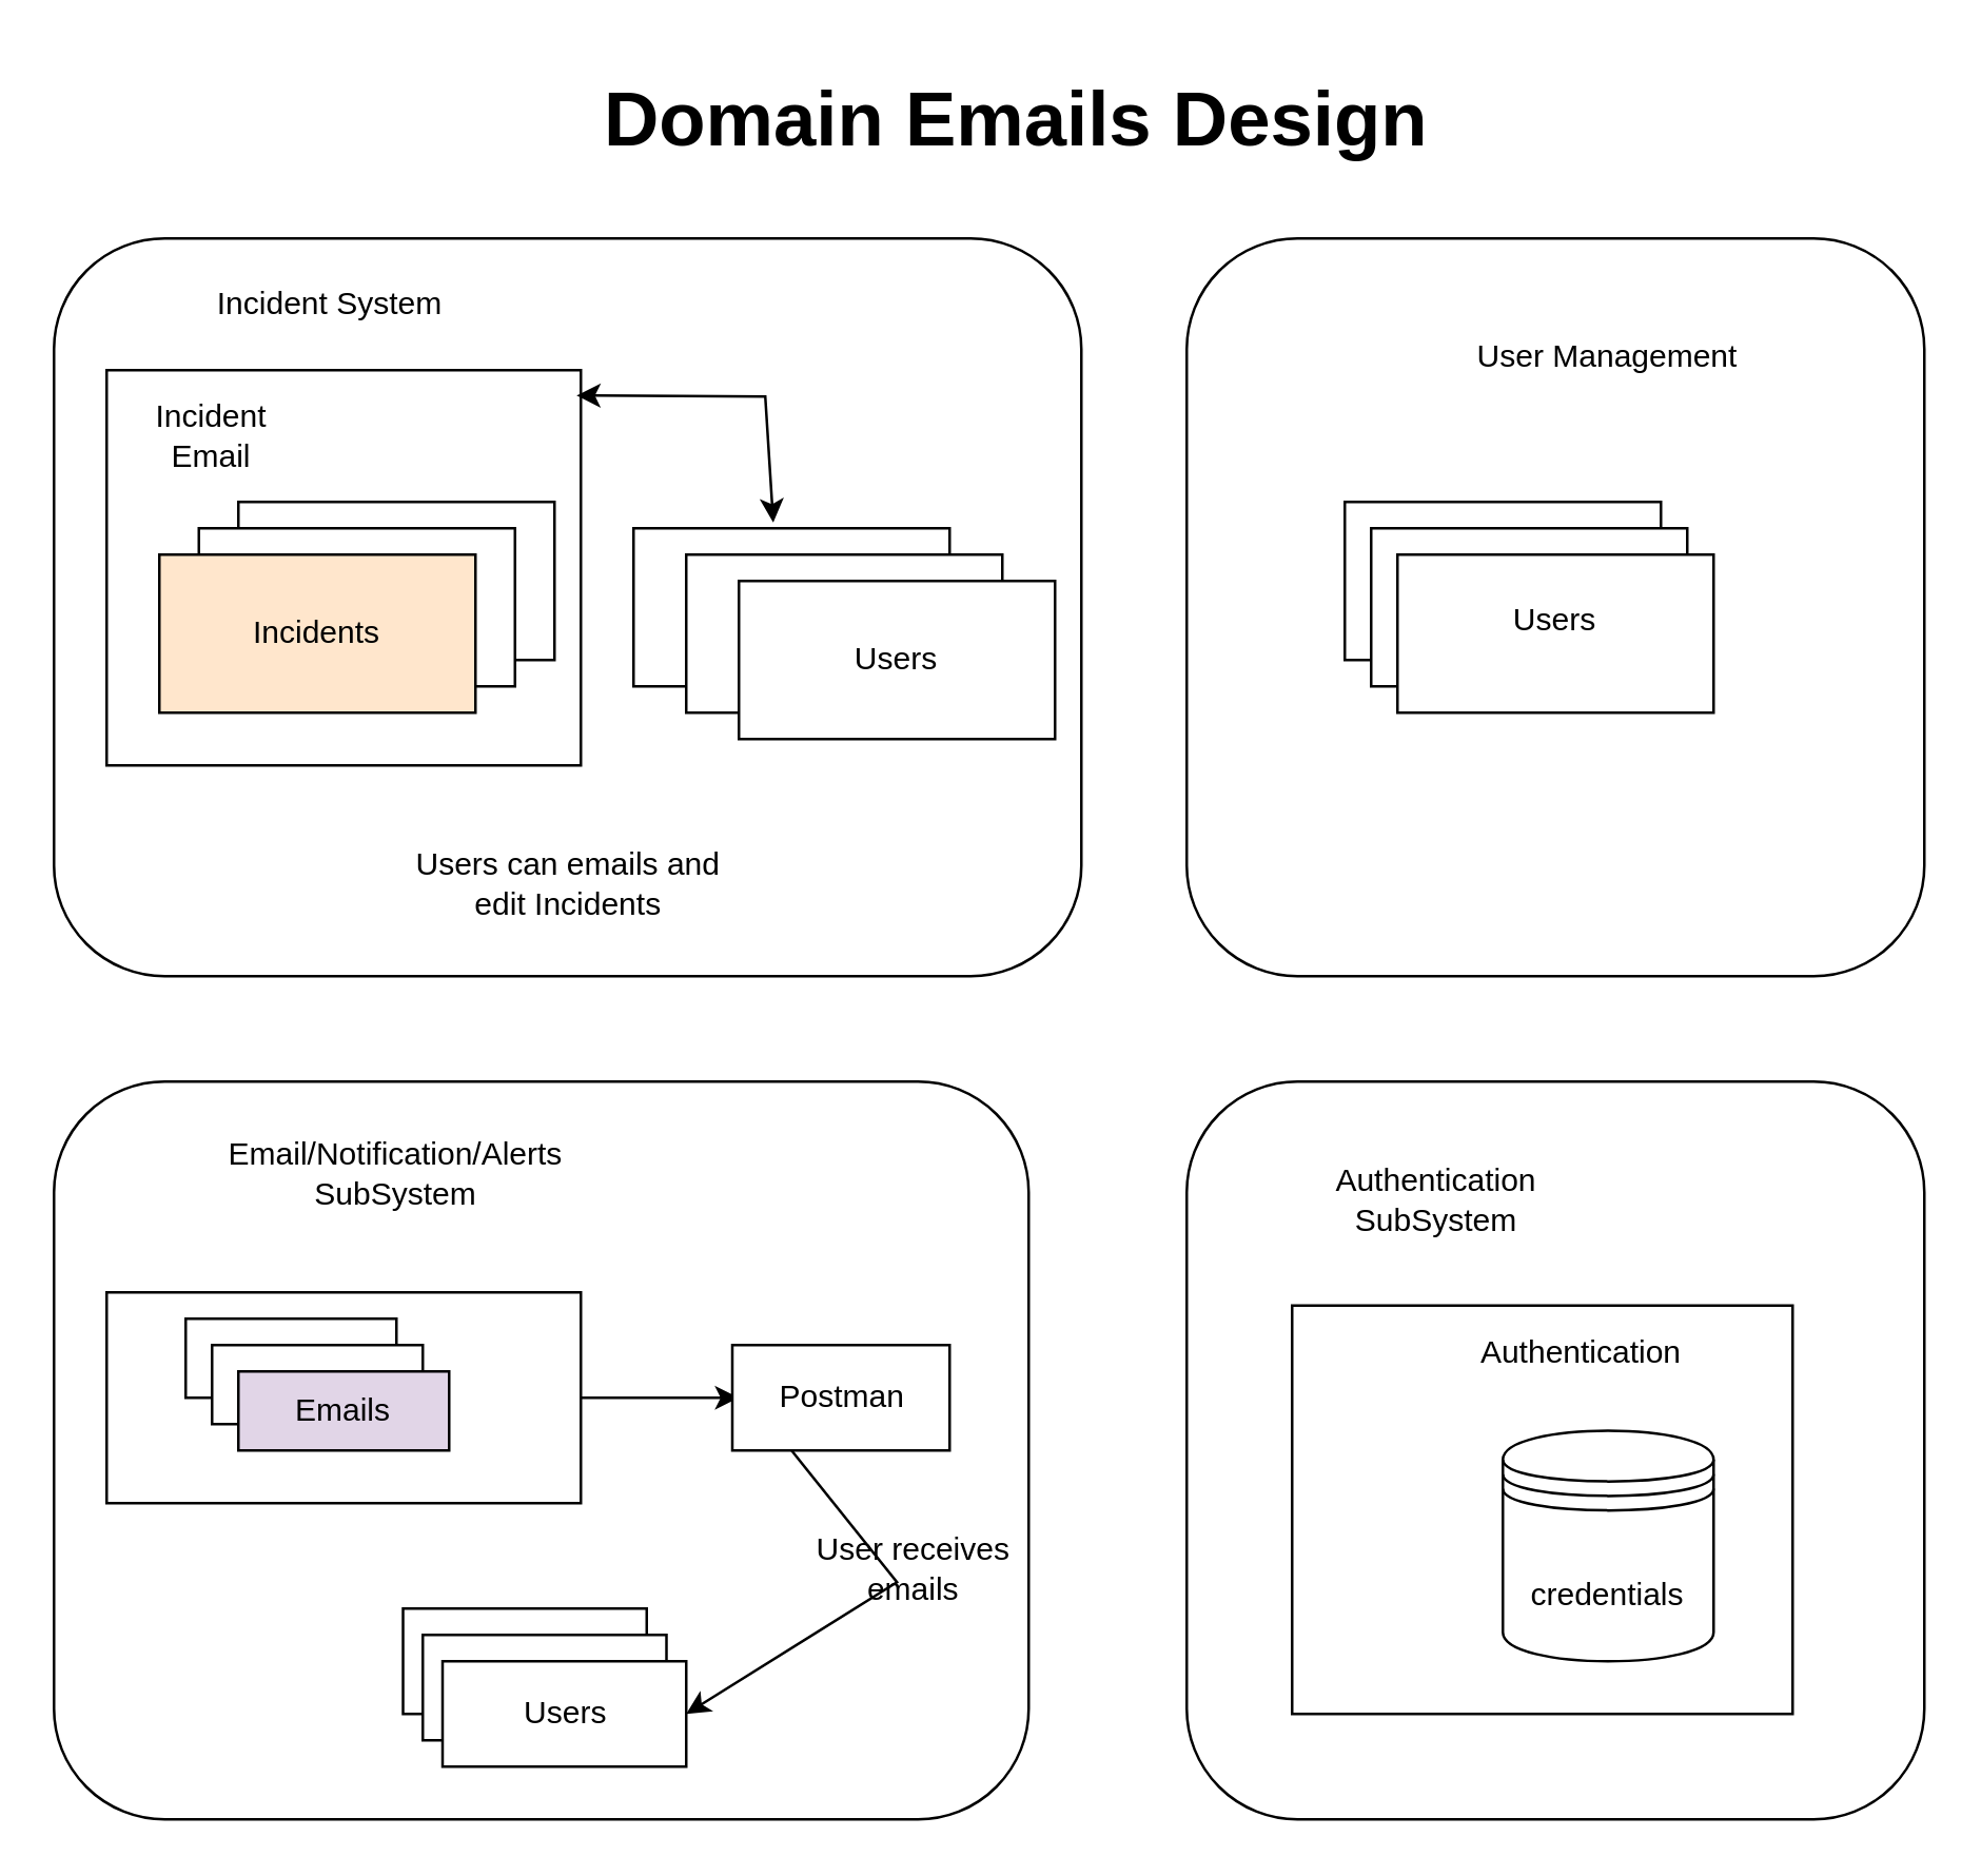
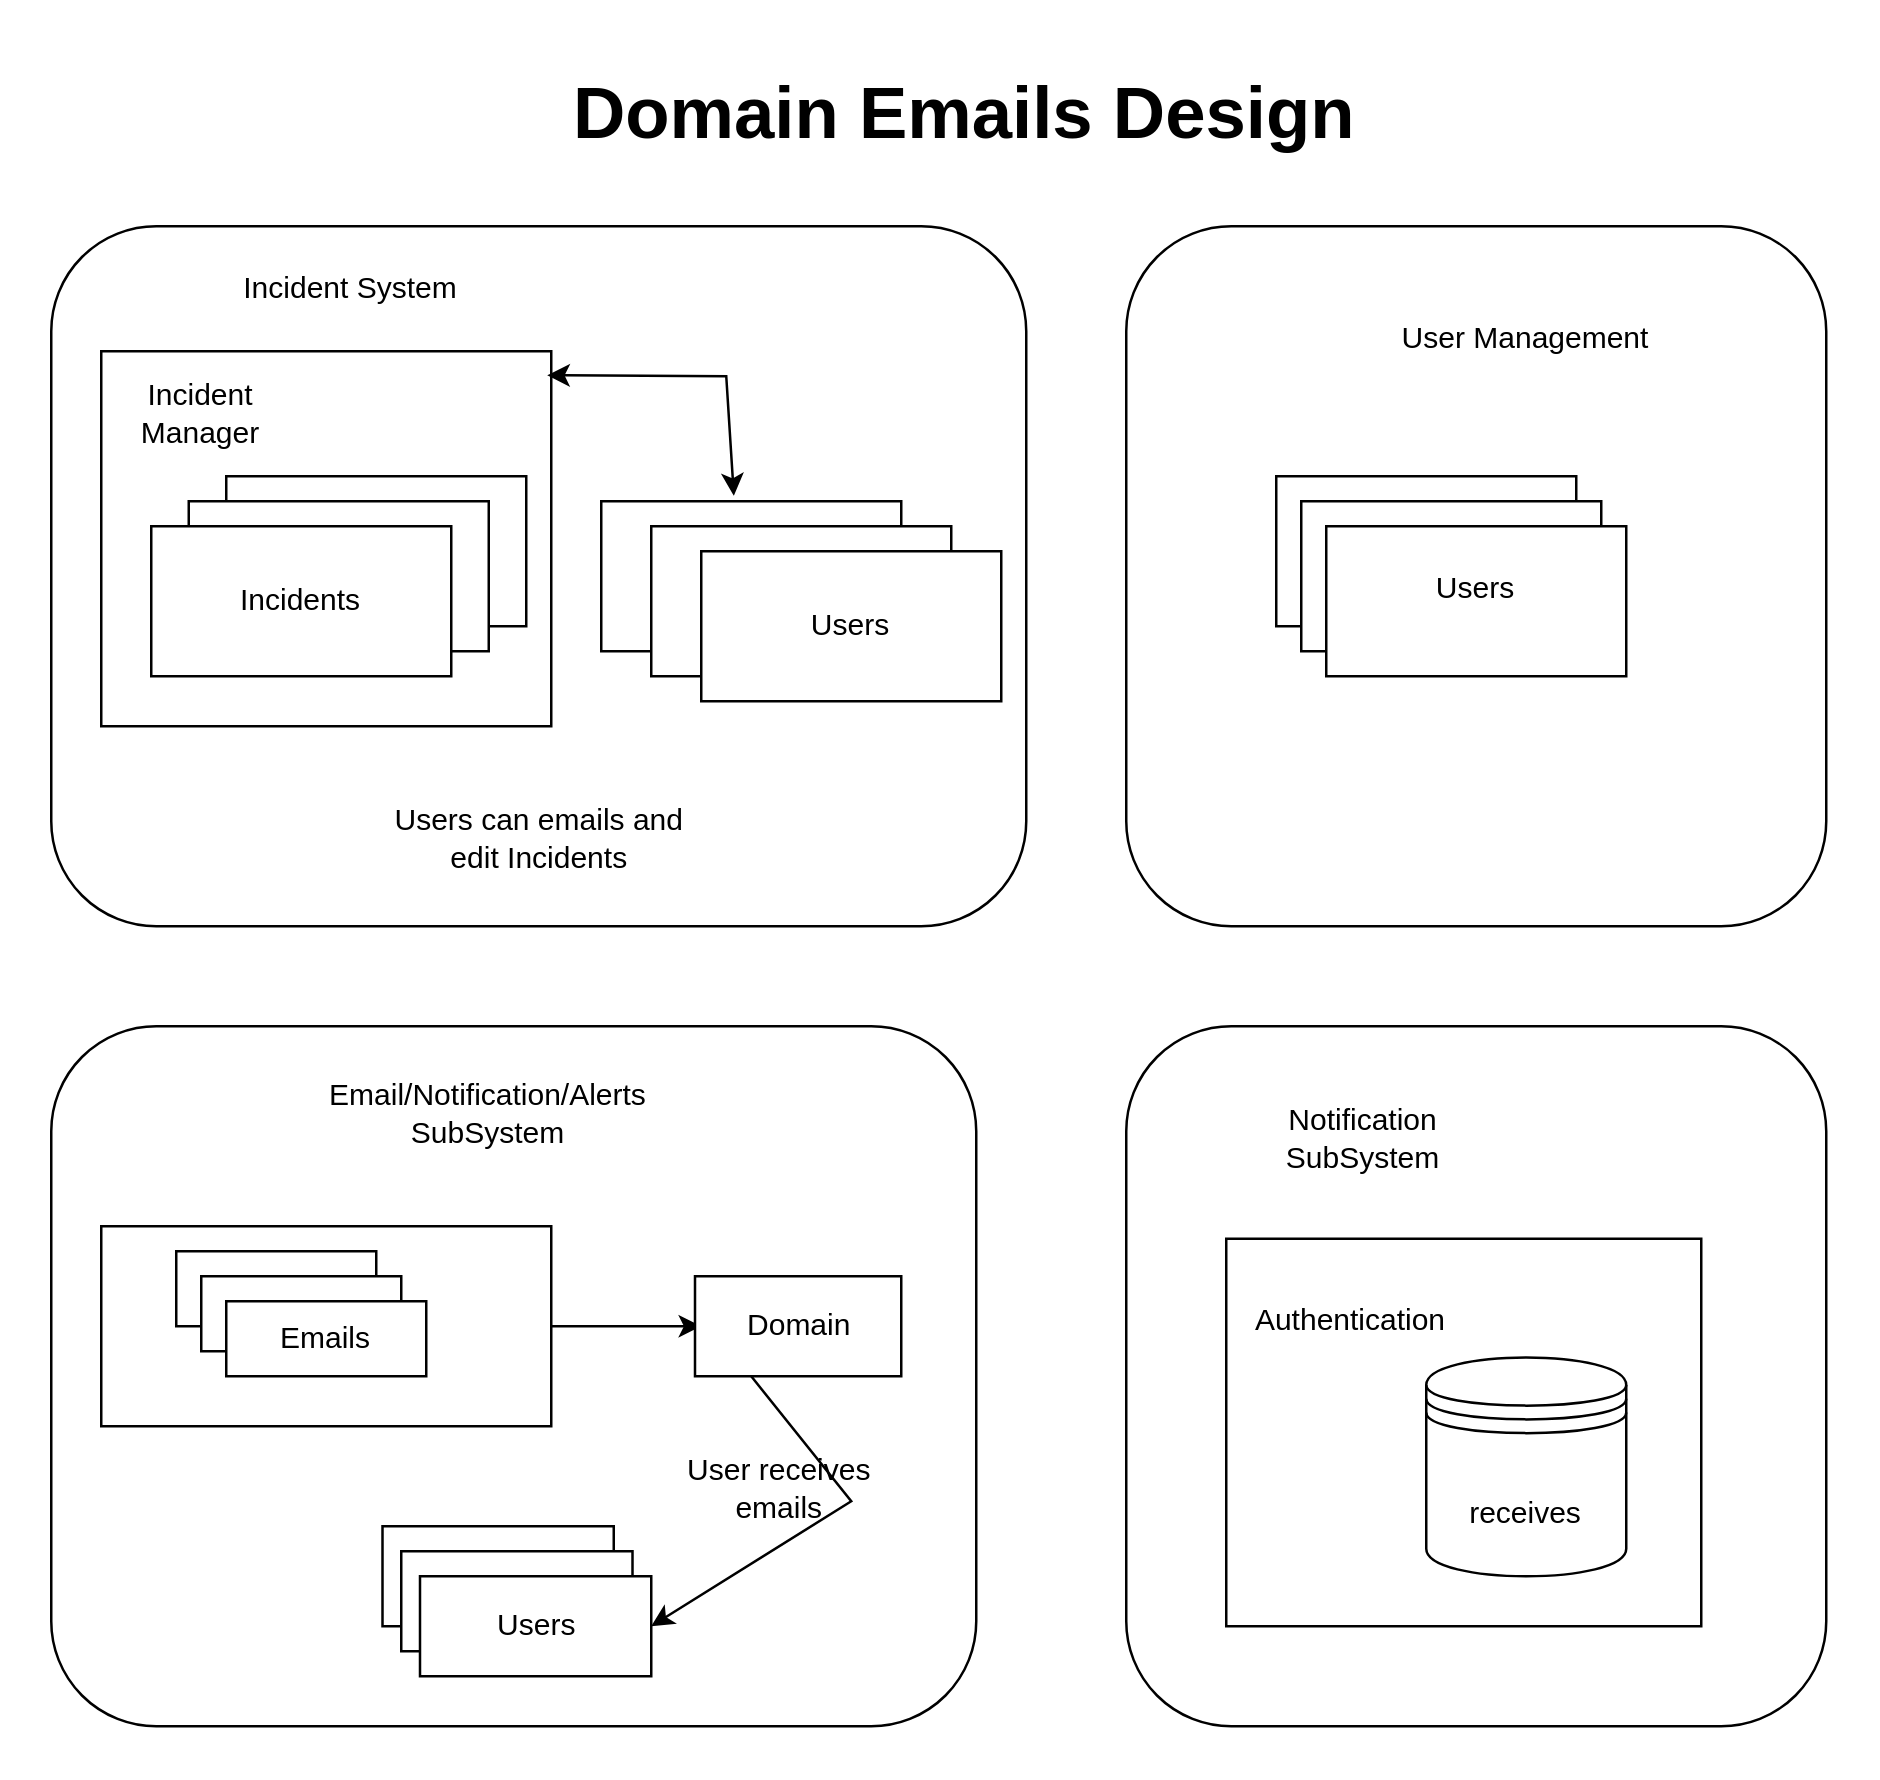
  <mxCell id="0" />
  <mxCell id="1" parent="0" />
  <mxCell id="2" value="" style="rounded=1;whiteSpace=wrap;html=1;" vertex="1" parent="1"><mxGeometry x="20" y="90" width="390" height="280" as="geometry" /></mxCell>
  <mxCell id="3" value="" style="rounded=1;whiteSpace=wrap;html=1;" vertex="1" parent="1"><mxGeometry x="450" y="410" width="280" height="280" as="geometry" /></mxCell>
  <mxCell id="4" value="" style="rounded=1;whiteSpace=wrap;html=1;" vertex="1" parent="1"><mxGeometry x="20" y="410" width="370" height="280" as="geometry" /></mxCell>
  <mxCell id="5" value="" style="rounded=1;whiteSpace=wrap;html=1;" vertex="1" parent="1"><mxGeometry x="450" y="90" width="280" height="280" as="geometry" /></mxCell>
  <mxCell id="6" value="&lt;pre style=&quot;&quot;&gt;&lt;br&gt;&lt;/pre&gt;" style="rounded=0;whiteSpace=wrap;html=1;align=left;" vertex="1" parent="1"><mxGeometry x="40" y="140" width="180" height="150" as="geometry" /></mxCell>
  <mxCell id="7" value="" style="rounded=0;whiteSpace=wrap;html=1;" vertex="1" parent="1"><mxGeometry x="90" y="190" width="120" height="60" as="geometry" /></mxCell>
  <mxCell id="8" value="" style="rounded=0;whiteSpace=wrap;html=1;" vertex="1" parent="1"><mxGeometry x="75" y="200" width="120" height="60" as="geometry" /></mxCell>
- <mxCell id="9" value="Incidents" style="rounded=0;whiteSpace=wrap;html=1;fillColor=#ffe6cc;" vertex="1" parent="1"><mxGeometry x="60" y="210" width="120" height="60" as="geometry" /></mxCell>
- <mxCell id="10" value="Incident Email" style="text;html=1;strokeColor=none;fillColor=none;align=center;verticalAlign=middle;whiteSpace=wrap;rounded=0;" vertex="1" parent="1"><mxGeometry x="50" y="150" width="60" height="30" as="geometry" /></mxCell>
+ <mxCell id="9" value="Incidents" style="rounded=0;whiteSpace=wrap;html=1;" vertex="1" parent="1"><mxGeometry x="60" y="210" width="120" height="60" as="geometry" /></mxCell>
+ <mxCell id="10" value="Incident Manager" style="text;html=1;strokeColor=none;fillColor=none;align=center;verticalAlign=middle;whiteSpace=wrap;rounded=0;" vertex="1" parent="1"><mxGeometry x="50" y="150" width="60" height="30" as="geometry" /></mxCell>
  <mxCell id="11" value="" style="rounded=0;whiteSpace=wrap;html=1;" vertex="1" parent="1"><mxGeometry x="240" y="200" width="120" height="60" as="geometry" /></mxCell>
  <mxCell id="12" value="" style="rounded=0;whiteSpace=wrap;html=1;" vertex="1" parent="1"><mxGeometry x="260" y="210" width="120" height="60" as="geometry" /></mxCell>
  <mxCell id="13" value="Users" style="rounded=0;whiteSpace=wrap;html=1;" vertex="1" parent="1"><mxGeometry x="280" y="220" width="120" height="60" as="geometry" /></mxCell>
  <mxCell id="14" value="" style="endArrow=classic;startArrow=classic;html=1;rounded=0;entryX=0.442;entryY=-0.036;entryDx=0;entryDy=0;entryPerimeter=0;exitX=0.991;exitY=0.064;exitDx=0;exitDy=0;exitPerimeter=0;" edge="1" parent="1" source="6" target="11"><mxGeometry width="50" height="50" relative="1" as="geometry"><mxPoint x="220" y="190" as="sourcePoint" /><mxPoint x="270" y="140" as="targetPoint" /><Array as="points"><mxPoint x="290" y="150" /></Array></mxGeometry></mxCell>
  <mxCell id="15" value="Users can emails and edit Incidents" style="text;html=1;strokeColor=none;fillColor=none;align=center;verticalAlign=middle;whiteSpace=wrap;rounded=0;" vertex="1" parent="1"><mxGeometry x="152.5" y="320" width="125" height="30" as="geometry" /></mxCell>
- <mxCell id="16" value="Incident System" style="text;html=1;strokeColor=none;fillColor=none;align=center;verticalAlign=middle;whiteSpace=wrap;rounded=0;" vertex="1" parent="1"><mxGeometry x="60" y="100" width="130" height="30" as="geometry" /></mxCell>
+ <mxCell id="16" value="Incident System" style="text;html=1;strokeColor=none;fillColor=none;align=center;verticalAlign=middle;whiteSpace=wrap;rounded=0;" vertex="1" parent="1"><mxGeometry x="75" y="100" width="130" height="30" as="geometry" /></mxCell>
  <mxCell id="17" value="User Management" style="text;html=1;strokeColor=none;fillColor=none;align=center;verticalAlign=middle;whiteSpace=wrap;rounded=0;" vertex="1" parent="1"><mxGeometry x="550" y="120" width="120" height="30" as="geometry" /></mxCell>
  <mxCell id="18" value="" style="rounded=0;whiteSpace=wrap;html=1;" vertex="1" parent="1"><mxGeometry x="510" y="190" width="120" height="60" as="geometry" /></mxCell>
  <mxCell id="19" value="" style="rounded=0;whiteSpace=wrap;html=1;" vertex="1" parent="1"><mxGeometry x="520" y="200" width="120" height="60" as="geometry" /></mxCell>
  <mxCell id="20" value="" style="rounded=0;whiteSpace=wrap;html=1;" vertex="1" parent="1"><mxGeometry x="530" y="210" width="120" height="60" as="geometry" /></mxCell>
  <mxCell id="21" value="Users" style="text;html=1;strokeColor=none;fillColor=none;align=center;verticalAlign=middle;whiteSpace=wrap;rounded=0;" vertex="1" parent="1"><mxGeometry x="560" y="220" width="60" height="30" as="geometry" /></mxCell>
- <mxCell id="22" value="Email/Notification/Alerts SubSystem" style="text;html=1;strokeColor=none;fillColor=none;align=center;verticalAlign=middle;whiteSpace=wrap;rounded=0;" vertex="1" parent="1"><mxGeometry x="70" y="430" width="160" height="30" as="geometry" /></mxCell>
+ <mxCell id="22" value="Email/Notification/Alerts SubSystem" style="text;html=1;strokeColor=none;fillColor=none;align=center;verticalAlign=middle;whiteSpace=wrap;rounded=0;" vertex="1" parent="1"><mxGeometry x="115" y="430" width="160" height="30" as="geometry" /></mxCell>
  <mxCell id="23" value="" style="rounded=0;whiteSpace=wrap;html=1;" vertex="1" parent="1"><mxGeometry x="40" y="490" width="180" height="80" as="geometry" /></mxCell>
  <mxCell id="24" value="" style="rounded=0;whiteSpace=wrap;html=1;" vertex="1" parent="1"><mxGeometry x="70" y="500" width="80" height="30" as="geometry" /></mxCell>
  <mxCell id="25" value="" style="rounded=0;whiteSpace=wrap;html=1;" vertex="1" parent="1"><mxGeometry x="80" y="510" width="80" height="30" as="geometry" /></mxCell>
- <mxCell id="26" value="Emails" style="rounded=0;whiteSpace=wrap;html=1;fillColor=#e1d5e7;" vertex="1" parent="1"><mxGeometry x="90" y="520" width="80" height="30" as="geometry" /></mxCell>
+ <mxCell id="26" value="Emails" style="rounded=0;whiteSpace=wrap;html=1;" vertex="1" parent="1"><mxGeometry x="90" y="520" width="80" height="30" as="geometry" /></mxCell>
  <mxCell id="27" value="" style="endArrow=classic;html=1;rounded=0;" edge="1" parent="1"><mxGeometry width="50" height="50" relative="1" as="geometry"><mxPoint x="220" y="530" as="sourcePoint" /><mxPoint x="280" y="530" as="targetPoint" /></mxGeometry></mxCell>
- <mxCell id="28" value="Postman" style="rounded=0;whiteSpace=wrap;html=1;" vertex="1" parent="1"><mxGeometry x="277.5" y="510" width="82.5" height="40" as="geometry" /></mxCell>
+ <mxCell id="28" value="Domain" style="rounded=0;whiteSpace=wrap;html=1;" vertex="1" parent="1"><mxGeometry x="277.5" y="510" width="82.5" height="40" as="geometry" /></mxCell>
  <mxCell id="29" value="" style="rounded=0;whiteSpace=wrap;html=1;" vertex="1" parent="1"><mxGeometry x="152.5" y="610" width="92.5" height="40" as="geometry" /></mxCell>
  <mxCell id="30" value="" style="rounded=0;whiteSpace=wrap;html=1;" vertex="1" parent="1"><mxGeometry x="160" y="620" width="92.5" height="40" as="geometry" /></mxCell>
  <mxCell id="31" value="Users" style="rounded=0;whiteSpace=wrap;html=1;" vertex="1" parent="1"><mxGeometry x="167.5" y="630" width="92.5" height="40" as="geometry" /></mxCell>
  <mxCell id="32" value="" style="endArrow=classic;html=1;rounded=0;entryX=1;entryY=0.5;entryDx=0;entryDy=0;" edge="1" parent="1" target="31"><mxGeometry width="50" height="50" relative="1" as="geometry"><mxPoint x="300" y="550" as="sourcePoint" /><mxPoint x="350" y="500" as="targetPoint" /><Array as="points"><mxPoint x="340" y="600" /></Array></mxGeometry></mxCell>
- <mxCell id="33" value="User receives emails" style="text;html=1;strokeColor=none;fillColor=none;align=center;verticalAlign=middle;whiteSpace=wrap;rounded=0;" vertex="1" parent="1"><mxGeometry x="305" y="580" width="82.5" height="30" as="geometry" /></mxCell>
+ <mxCell id="33" value="User receives emails" style="text;html=1;strokeColor=none;fillColor=none;align=center;verticalAlign=middle;whiteSpace=wrap;rounded=0;" vertex="1" parent="1"><mxGeometry x="270" y="580" width="82.5" height="30" as="geometry" /></mxCell>
  <mxCell id="34" value="" style="rounded=0;whiteSpace=wrap;html=1;" vertex="1" parent="1"><mxGeometry x="490" y="495" width="190" height="155" as="geometry" /></mxCell>
  <mxCell id="35" value="" style="shape=datastore;whiteSpace=wrap;html=1;" vertex="1" parent="1"><mxGeometry x="570" y="542.5" width="80" height="87.5" as="geometry" /></mxCell>
- <mxCell id="36" value="credentials" style="text;html=1;strokeColor=none;fillColor=none;align=center;verticalAlign=middle;whiteSpace=wrap;rounded=0;" vertex="1" parent="1"><mxGeometry x="580" y="590" width="60" height="30" as="geometry" /></mxCell>
- <mxCell id="37" value="Authentication" style="text;html=1;strokeColor=none;fillColor=none;align=center;verticalAlign=middle;whiteSpace=wrap;rounded=0;" vertex="1" parent="1"><mxGeometry x="570" y="498" width="60" height="30" as="geometry" /></mxCell>
- <mxCell id="38" value="Authentication SubSystem" style="text;html=1;strokeColor=none;fillColor=none;align=center;verticalAlign=middle;whiteSpace=wrap;rounded=0;" vertex="1" parent="1"><mxGeometry x="490" y="440" width="110" height="30" as="geometry" /></mxCell>
+ <mxCell id="36" value="receives" style="text;html=1;strokeColor=none;fillColor=none;align=center;verticalAlign=middle;whiteSpace=wrap;rounded=0;" vertex="1" parent="1"><mxGeometry x="580" y="590" width="60" height="30" as="geometry" /></mxCell>
+ <mxCell id="37" value="Authentication" style="text;html=1;strokeColor=none;fillColor=none;align=center;verticalAlign=middle;whiteSpace=wrap;rounded=0;" vertex="1" parent="1"><mxGeometry x="510" y="513" width="60" height="30" as="geometry" /></mxCell>
+ <mxCell id="38" value="Notification SubSystem" style="text;html=1;strokeColor=none;fillColor=none;align=center;verticalAlign=middle;whiteSpace=wrap;rounded=0;" vertex="1" parent="1"><mxGeometry x="490" y="440" width="110" height="30" as="geometry" /></mxCell>
  <mxCell id="39" value="&lt;b&gt;&lt;font style=&quot;font-size: 29px;&quot;&gt;Domain Emails Design&lt;/font&gt;&lt;/b&gt;" style="text;html=1;align=center;verticalAlign=middle;resizable=0;points=[];autosize=1;strokeColor=none;fillColor=none;" vertex="1" parent="1"><mxGeometry x="220" y="20" width="330" height="50" as="geometry" /></mxCell>
